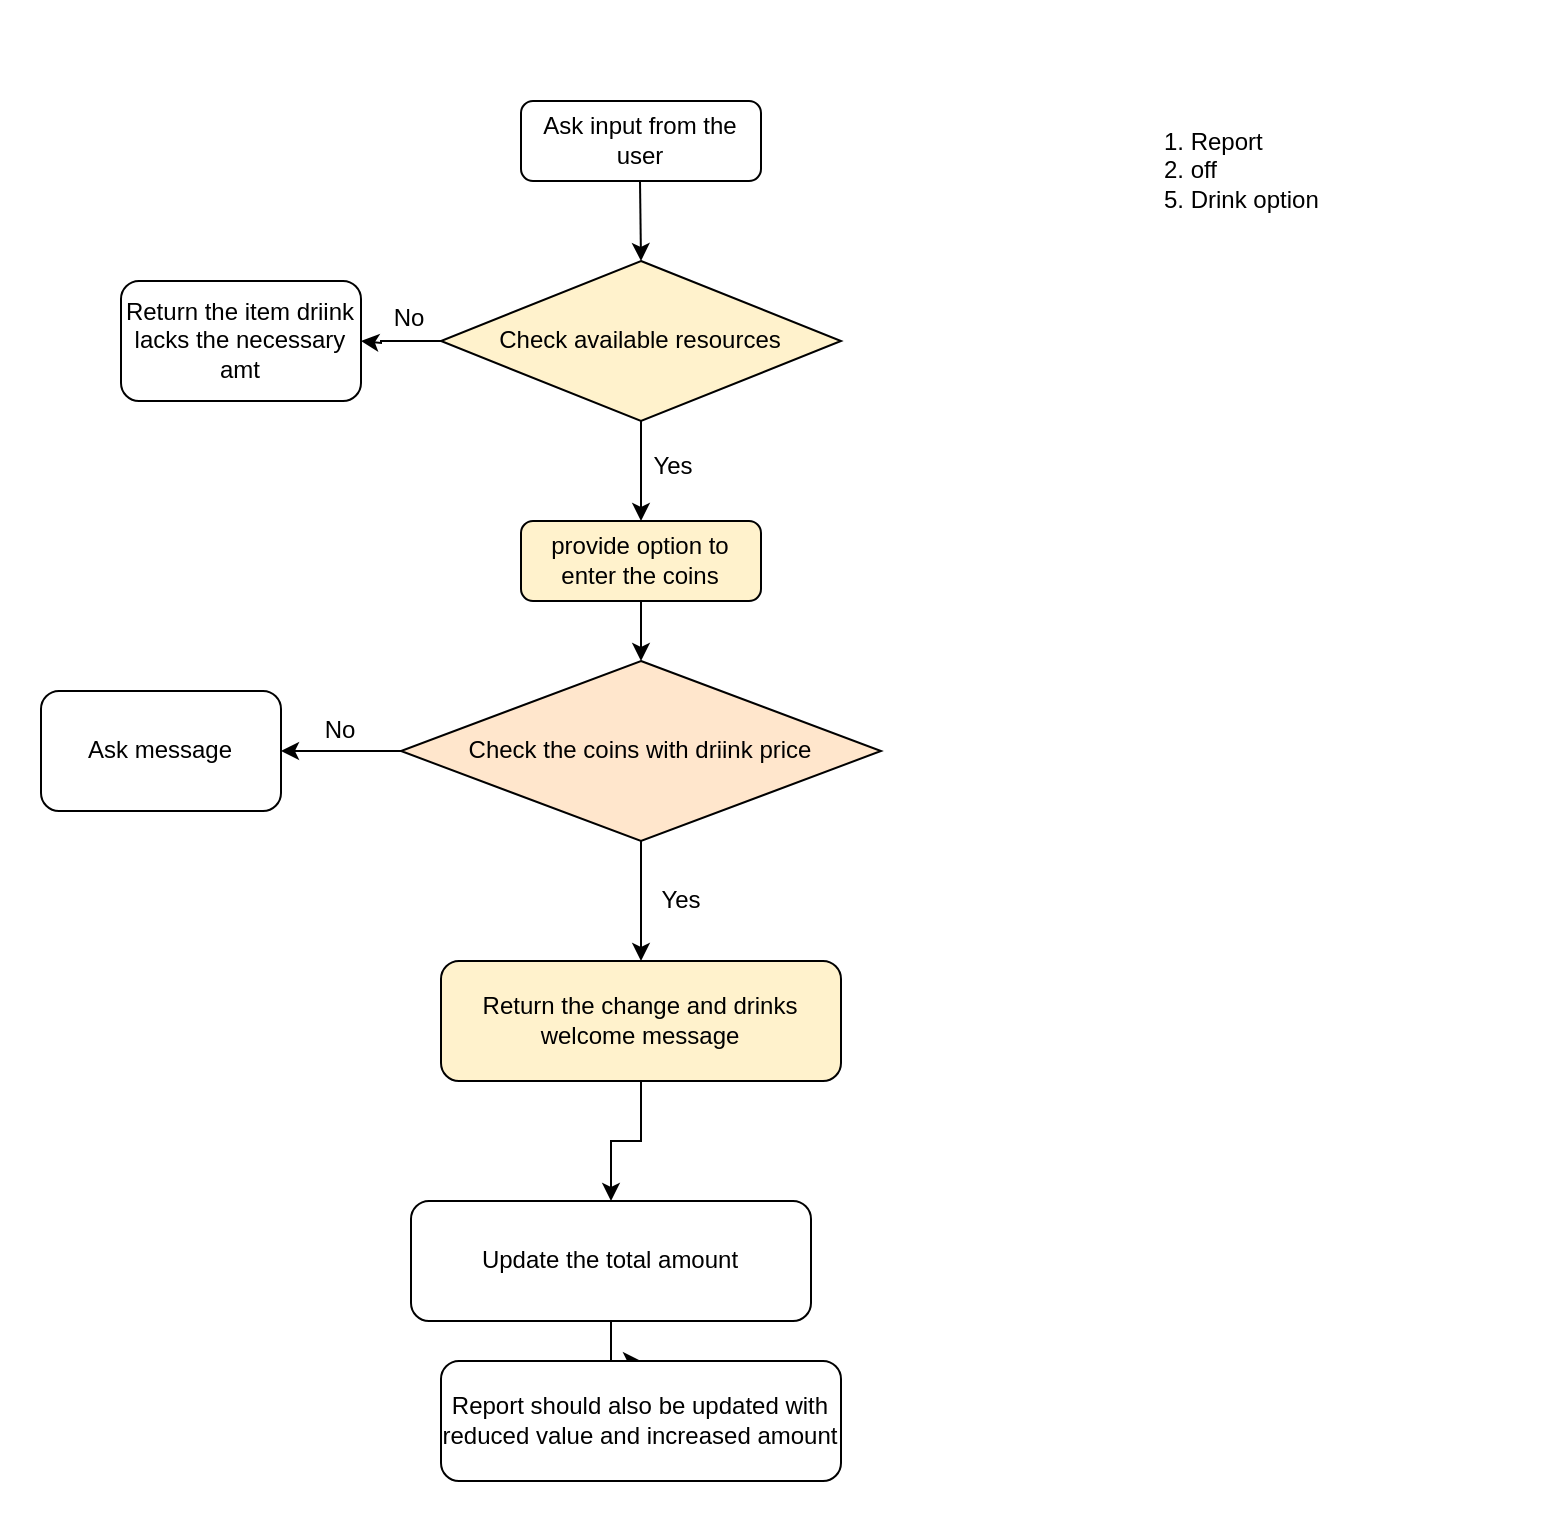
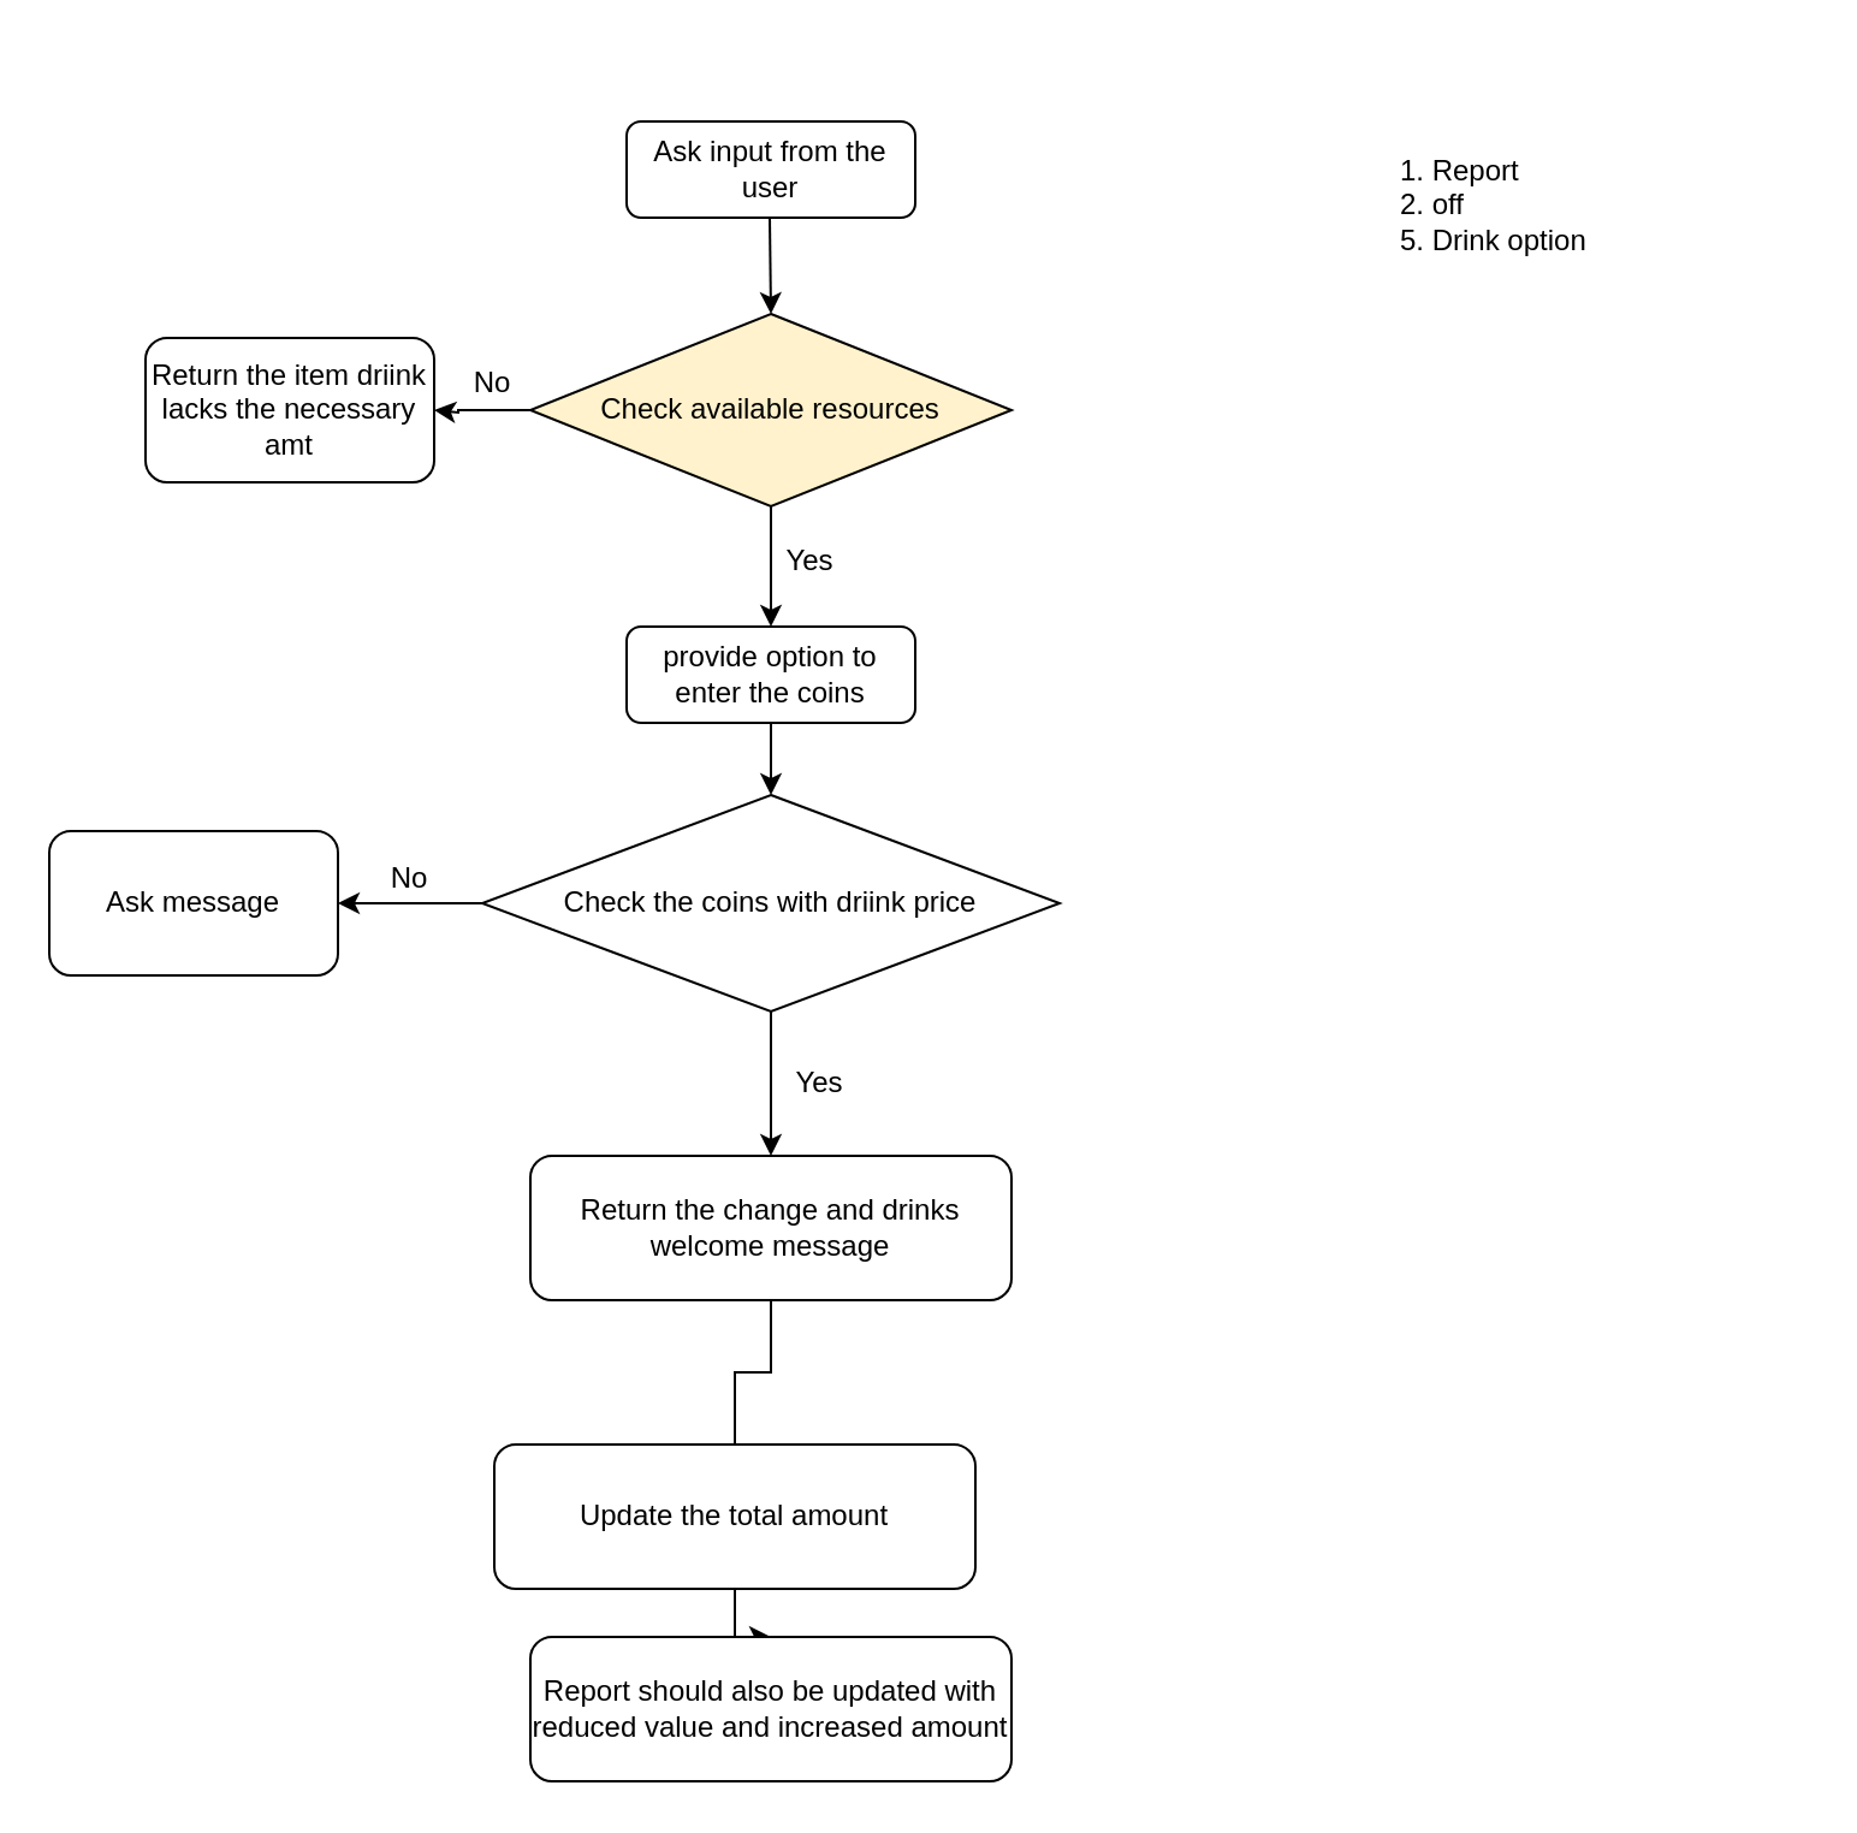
  <mxCell id="0" />
  <mxCell id="1" parent="0" />
  <mxCell id="2" value="Ask input from the user" style="rounded=1;whiteSpace=wrap;html=1;fontSize=12;glass=0;strokeWidth=1;shadow=0;" parent="1" vertex="1"><mxGeometry x="260" y="50" width="120" height="40" as="geometry" /></mxCell>
  <mxCell id="3" value="" style="endArrow=classic;html=1;rounded=0;" edge="1" parent="1"><mxGeometry width="50" height="50" relative="1" as="geometry"><mxPoint x="319.5" y="90" as="sourcePoint" /><mxPoint x="320" y="130" as="targetPoint" /></mxGeometry></mxCell>
  <mxCell id="4" value="1. Report&lt;div&gt;2. off&lt;/div&gt;&lt;div style=&quot;&quot;&gt;5. Drink option&lt;/div&gt;" style="text;html=1;align=left;verticalAlign=middle;whiteSpace=wrap;rounded=0;" vertex="1" parent="1"><mxGeometry x="580" y="20" width="170" height="130" as="geometry" /></mxCell>
  <mxCell id="5" value="" style="edgeStyle=orthogonalEdgeStyle;rounded=0;orthogonalLoop=1;jettySize=auto;html=1;" edge="1" parent="1" source="6"><mxGeometry relative="1" as="geometry"><mxPoint x="180" y="170" as="targetPoint" /><Array as="points"><mxPoint x="190" y="170" /><mxPoint x="190" y="171" /></Array></mxGeometry></mxCell>
  <mxCell id="6" value="Check available resources" style="rhombus;whiteSpace=wrap;html=1;fillColor=#fff2cc;" vertex="1" parent="1"><mxGeometry x="220" y="130" width="200" height="80" as="geometry" /></mxCell>
  <mxCell id="7" value="" style="endArrow=classic;html=1;rounded=0;exitX=0.5;exitY=1;exitDx=0;exitDy=0;" edge="1" parent="1" source="6"><mxGeometry width="50" height="50" relative="1" as="geometry"><mxPoint x="330" y="320" as="sourcePoint" /><mxPoint x="320" y="260" as="targetPoint" /></mxGeometry></mxCell>
  <mxCell id="8" value="Yes" style="text;html=1;align=center;verticalAlign=middle;resizable=0;points=[];autosize=1;strokeColor=none;fillColor=none;" vertex="1" parent="1"><mxGeometry x="316" y="218" width="40" height="30" as="geometry" /></mxCell>
- <mxCell id="9" value="provide option to enter the coins" style="rounded=1;whiteSpace=wrap;html=1;fontSize=12;glass=0;strokeWidth=1;shadow=0;fillColor=#fff2cc;" vertex="1" parent="1"><mxGeometry x="260" y="260" width="120" height="40" as="geometry" /></mxCell>
+ <mxCell id="9" value="provide option to enter the coins" style="rounded=1;whiteSpace=wrap;html=1;fontSize=12;glass=0;strokeWidth=1;shadow=0;" vertex="1" parent="1"><mxGeometry x="260" y="260" width="120" height="40" as="geometry" /></mxCell>
  <mxCell id="10" value="" style="endArrow=classic;html=1;rounded=0;exitX=0.5;exitY=1;exitDx=0;exitDy=0;" edge="1" parent="1" source="9"><mxGeometry width="50" height="50" relative="1" as="geometry"><mxPoint x="630" y="240" as="sourcePoint" /><mxPoint x="320" y="330" as="targetPoint" /><Array as="points" /></mxGeometry></mxCell>
- <mxCell id="11" value="Check the coins with driink price" style="rhombus;whiteSpace=wrap;html=1;fillColor=#ffe6cc;" vertex="1" parent="1"><mxGeometry x="200" y="330" width="240" height="90" as="geometry" /></mxCell>
+ <mxCell id="11" value="Check the coins with driink price" style="rhombus;whiteSpace=wrap;html=1;" vertex="1" parent="1"><mxGeometry x="200" y="330" width="240" height="90" as="geometry" /></mxCell>
  <mxCell id="12" value="No" style="text;html=1;align=center;verticalAlign=middle;resizable=0;points=[];autosize=1;strokeColor=none;fillColor=none;" vertex="1" parent="1"><mxGeometry x="184" y="144" width="40" height="30" as="geometry" /></mxCell>
  <mxCell id="13" value="Return the item driink lacks the necessary amt" style="rounded=1;whiteSpace=wrap;html=1;" vertex="1" parent="1"><mxGeometry x="60" y="140" width="120" height="60" as="geometry" /></mxCell>
  <mxCell id="14" value="" style="endArrow=classic;html=1;rounded=0;" edge="1" parent="1"><mxGeometry width="50" height="50" relative="1" as="geometry"><mxPoint x="320" y="420" as="sourcePoint" /><mxPoint x="320" y="480" as="targetPoint" /></mxGeometry></mxCell>
  <mxCell id="15" value="Yes" style="text;html=1;align=center;verticalAlign=middle;resizable=0;points=[];autosize=1;strokeColor=none;fillColor=none;" vertex="1" parent="1"><mxGeometry x="320" y="435" width="40" height="30" as="geometry" /></mxCell>
- <mxCell id="16" value="" style="edgeStyle=orthogonalEdgeStyle;rounded=0;orthogonalLoop=1;jettySize=auto;html=1;" edge="1" parent="1" source="17" target="19"><mxGeometry relative="1" as="geometry" /></mxCell>
- <mxCell id="17" value="Return the change and drinks welcome message" style="rounded=1;whiteSpace=wrap;html=1;fillColor=#fff2cc;" vertex="1" parent="1"><mxGeometry x="220" y="480" width="200" height="60" as="geometry" /></mxCell>
+ <mxCell id="16" value="" style="edgeStyle=orthogonalEdgeStyle;rounded=0;orthogonalLoop=1;jettySize=auto;html=1;endArrow=none;" edge="1" parent="1" source="17" target="19"><mxGeometry relative="1" as="geometry" /></mxCell>
+ <mxCell id="17" value="Return the change and drinks welcome message" style="rounded=1;whiteSpace=wrap;html=1;" vertex="1" parent="1"><mxGeometry x="220" y="480" width="200" height="60" as="geometry" /></mxCell>
  <mxCell id="18" value="" style="edgeStyle=orthogonalEdgeStyle;rounded=0;orthogonalLoop=1;jettySize=auto;html=1;" edge="1" parent="1" source="19" target="20"><mxGeometry relative="1" as="geometry" /></mxCell>
  <mxCell id="19" value="Update the total amount" style="whiteSpace=wrap;html=1;rounded=1;" vertex="1" parent="1"><mxGeometry x="205" y="600" width="200" height="60" as="geometry" /></mxCell>
  <mxCell id="20" value="Report should also be updated with reduced value and increased amount" style="whiteSpace=wrap;html=1;rounded=1;" vertex="1" parent="1"><mxGeometry x="220" y="680" width="200" height="60" as="geometry" /></mxCell>
  <mxCell id="21" value="" style="endArrow=classic;html=1;rounded=0;exitX=0;exitY=0.5;exitDx=0;exitDy=0;" edge="1" parent="1" source="11"><mxGeometry width="50" height="50" relative="1" as="geometry"><mxPoint x="200" y="380" as="sourcePoint" /><mxPoint x="140" y="375" as="targetPoint" /><Array as="points"><mxPoint x="150" y="375" /></Array></mxGeometry></mxCell>
  <mxCell id="22" value="No" style="text;html=1;align=center;verticalAlign=middle;whiteSpace=wrap;rounded=0;" vertex="1" parent="1"><mxGeometry x="140" y="350" width="60" height="30" as="geometry" /></mxCell>
  <mxCell id="23" value="Ask message" style="rounded=1;whiteSpace=wrap;html=1;" vertex="1" parent="1"><mxGeometry x="20" y="345" width="120" height="60" as="geometry" /></mxCell>
